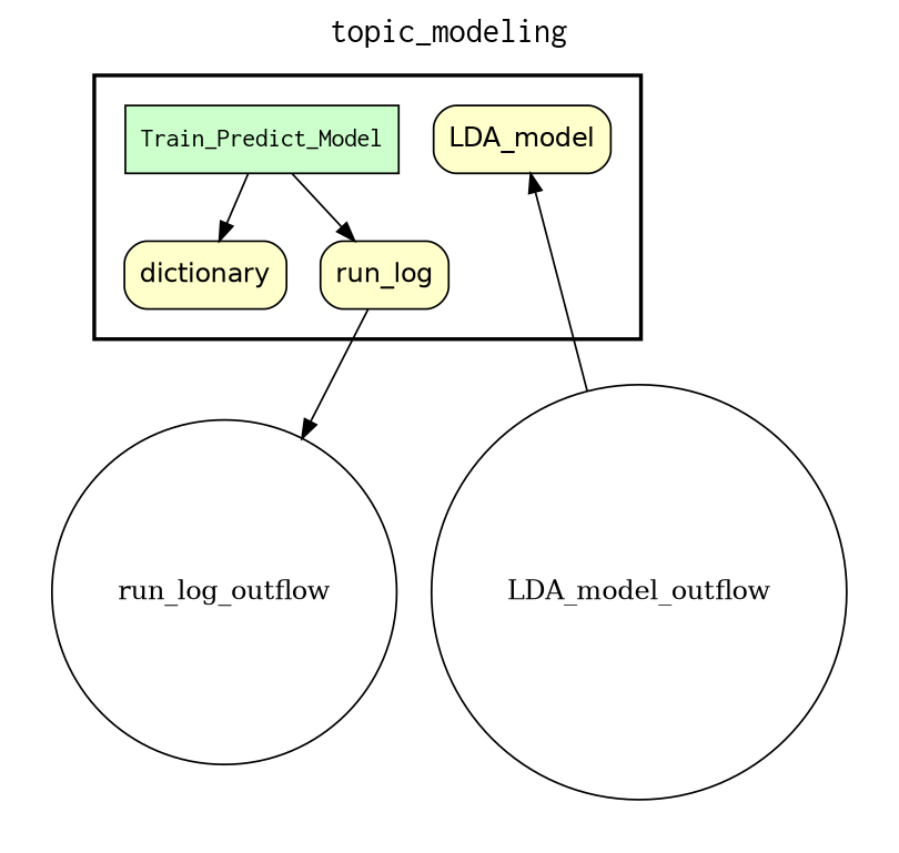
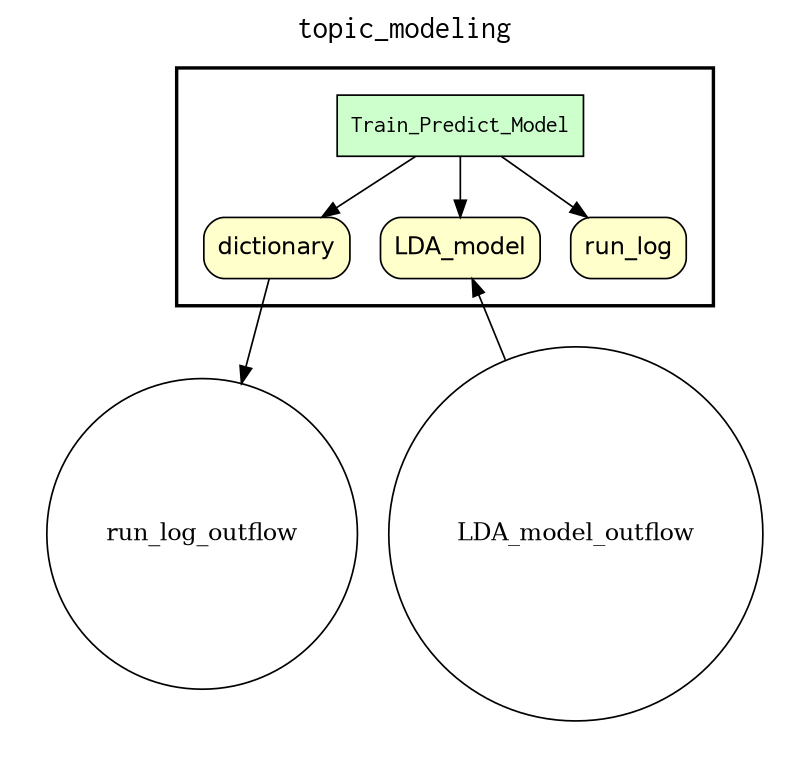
  digraph {
    fontname=Courier
    fontsize=18
    label=topic_modeling
    labelloc=t
    rankdir=TB
    node [fillcolor="#FFFFCC" fontname=Helvetica peripheries=1 shape=box style="rounded,filled"]
    Train_Predict_Model [fillcolor="#CCFFCC" fontname=Courier style=filled]
    dictionary
    LDA_model
    run_log
    run_log_outflow [fillcolor="#FFFFFF" shape=circle width=0.2 fontname="" style=""]
    LDA_model_outflow [fillcolor="#FFFFFF" shape=circle width=0.2 fontname="" style=""]
    subgraph cluster_1 {
      color=black
      label=""
      penwidth=2
      subgraph cluster_2 {
        color=white
        label=""
        penwidth=2
        Train_Predict_Model
        dictionary
        LDA_model
        run_log
      }
    }
    subgraph cluster_3 {
      color=white
      label=""
      penwidth=2
      subgraph cluster_4 {
        color=white
        label=""
        penwidth=2
      }
    }
    subgraph cluster_5 {
      color=white
      label=""
      penwidth=2
      subgraph cluster_6 {
        color=white
        label=""
        penwidth=2
        run_log_outflow
        LDA_model_outflow
      }
    }
    Train_Predict_Model -> dictionary
+   Train_Predict_Model -> LDA_model
    Train_Predict_Model -> run_log
-   run_log -> run_log_outflow
+   dictionary -> run_log_outflow
    LDA_model_outflow -> LDA_model
  }
